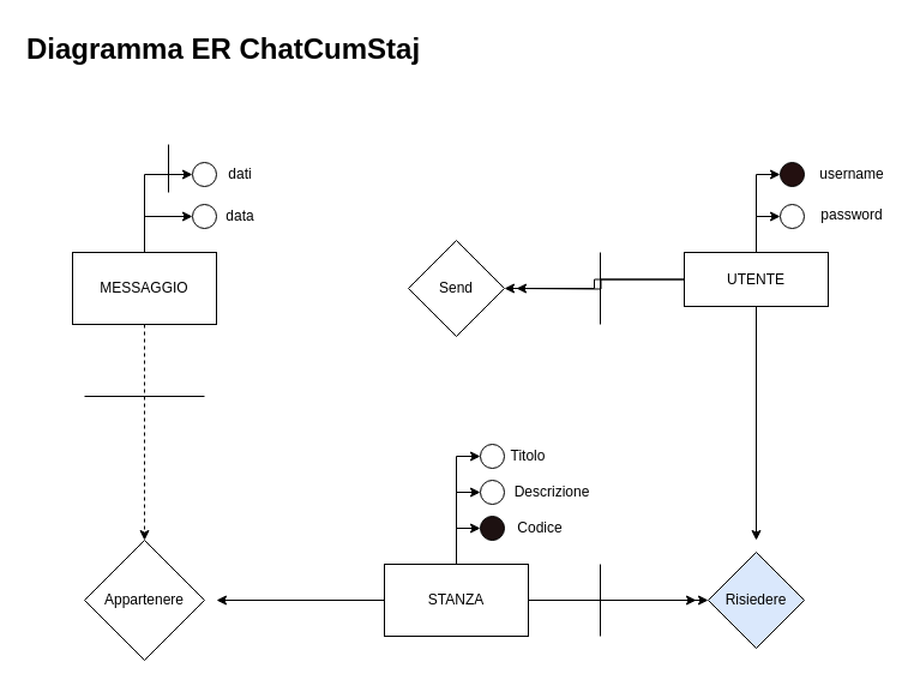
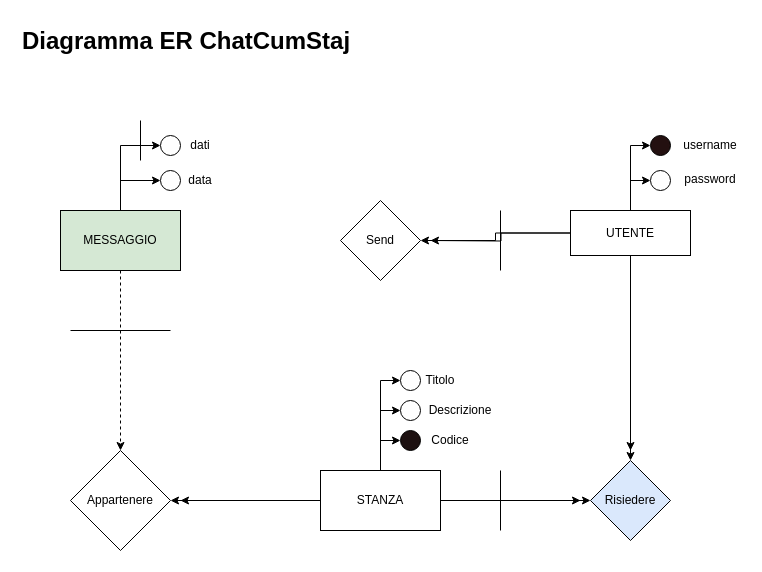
  <mxCell id="0" />
  <mxCell id="1" parent="0" />
  <mxCell id="2" value="&lt;h1 style=&quot;margin-top: 0px;&quot;&gt;Diagramma ER ChatCumStaj&lt;/h1&gt;&lt;p&gt;&lt;br&gt;&lt;/p&gt;" style="text;html=1;whiteSpace=wrap;overflow=hidden;rounded=0;" vertex="1" parent="1"><mxGeometry x="20" y="20" width="360" height="40" as="geometry" /></mxCell>
  <mxCell id="3" style="edgeStyle=orthogonalEdgeStyle;rounded=0;orthogonalLoop=1;jettySize=auto;html=1;entryX=0;entryY=0.5;entryDx=0;entryDy=0;" edge="1" parent="1" source="6" target="7"><mxGeometry relative="1" as="geometry" /></mxCell>
  <mxCell id="4" style="edgeStyle=orthogonalEdgeStyle;rounded=0;orthogonalLoop=1;jettySize=auto;html=1;entryX=0;entryY=0.5;entryDx=0;entryDy=0;" edge="1" parent="1" source="6" target="8"><mxGeometry relative="1" as="geometry" /></mxCell>
  <mxCell id="5" style="edgeStyle=orthogonalEdgeStyle;rounded=0;orthogonalLoop=1;jettySize=auto;html=1;entryX=0.5;entryY=0;entryDx=0;entryDy=0;dashed=1;" edge="1" parent="1" source="6" target="31"><mxGeometry relative="1" as="geometry" /></mxCell>
- <mxCell id="6" value="MESSAGGIO" style="rounded=0;whiteSpace=wrap;html=1;" vertex="1" parent="1"><mxGeometry x="60" y="210" width="120" height="60" as="geometry" /></mxCell>
+ <mxCell id="6" value="MESSAGGIO" style="rounded=0;whiteSpace=wrap;html=1;fillColor=#d5e8d4;" vertex="1" parent="1"><mxGeometry x="60" y="210" width="120" height="60" as="geometry" /></mxCell>
  <mxCell id="7" value="" style="ellipse;whiteSpace=wrap;html=1;aspect=fixed;" vertex="1" parent="1"><mxGeometry x="160" y="135" width="20" height="20" as="geometry" /></mxCell>
  <mxCell id="8" value="" style="ellipse;whiteSpace=wrap;html=1;aspect=fixed;" vertex="1" parent="1"><mxGeometry x="160" y="170" width="20" height="20" as="geometry" /></mxCell>
  <mxCell id="9" value="dati" style="text;html=1;align=center;verticalAlign=middle;whiteSpace=wrap;rounded=0;" vertex="1" parent="1"><mxGeometry x="170" y="130" width="60" height="30" as="geometry" /></mxCell>
  <mxCell id="10" style="edgeStyle=orthogonalEdgeStyle;rounded=0;orthogonalLoop=1;jettySize=auto;html=1;entryX=1;entryY=0.5;entryDx=0;entryDy=0;" edge="1" parent="1" source="16" target="30"><mxGeometry relative="1" as="geometry" /></mxCell>
  <mxCell id="11" style="edgeStyle=orthogonalEdgeStyle;rounded=0;orthogonalLoop=1;jettySize=auto;html=1;" edge="1" parent="1" source="16"><mxGeometry relative="1" as="geometry"><mxPoint x="430" y="240" as="targetPoint" /></mxGeometry></mxCell>
  <mxCell id="12" style="edgeStyle=orthogonalEdgeStyle;rounded=0;orthogonalLoop=1;jettySize=auto;html=1;entryX=0;entryY=0.5;entryDx=0;entryDy=0;" edge="1" parent="1" source="16" target="17"><mxGeometry relative="1" as="geometry" /></mxCell>
  <mxCell id="13" style="edgeStyle=orthogonalEdgeStyle;rounded=0;orthogonalLoop=1;jettySize=auto;html=1;entryX=0;entryY=0.5;entryDx=0;entryDy=0;" edge="1" parent="1" source="16" target="18"><mxGeometry relative="1" as="geometry" /></mxCell>
+ <mxCell id="14" style="edgeStyle=orthogonalEdgeStyle;rounded=0;orthogonalLoop=1;jettySize=auto;html=1;entryX=0.5;entryY=0;entryDx=0;entryDy=0;" edge="1" parent="1" source="16" target="32"><mxGeometry relative="1" as="geometry" /></mxCell>
  <mxCell id="15" style="edgeStyle=orthogonalEdgeStyle;rounded=0;orthogonalLoop=1;jettySize=auto;html=1;" edge="1" parent="1" source="16"><mxGeometry relative="1" as="geometry"><mxPoint x="630" y="450" as="targetPoint" /></mxGeometry></mxCell>
  <mxCell id="16" value="UTENTE" style="rounded=0;whiteSpace=wrap;html=1;" vertex="1" parent="1"><mxGeometry x="570" y="210" width="120" height="45" as="geometry" /></mxCell>
  <mxCell id="17" value="" style="ellipse;whiteSpace=wrap;html=1;aspect=fixed;fillColor=#231010;" vertex="1" parent="1"><mxGeometry x="650" y="135" width="20" height="20" as="geometry" /></mxCell>
  <mxCell id="18" value="" style="ellipse;whiteSpace=wrap;html=1;aspect=fixed;" vertex="1" parent="1"><mxGeometry x="650" y="170" width="20" height="20" as="geometry" /></mxCell>
+ <mxCell id="19" style="edgeStyle=orthogonalEdgeStyle;rounded=0;orthogonalLoop=1;jettySize=auto;html=1;entryX=1;entryY=0.5;entryDx=0;entryDy=0;" edge="1" parent="1" source="26" target="31"><mxGeometry relative="1" as="geometry" /></mxCell>
  <mxCell id="20" style="edgeStyle=orthogonalEdgeStyle;rounded=0;orthogonalLoop=1;jettySize=auto;html=1;" edge="1" parent="1" source="26"><mxGeometry relative="1" as="geometry"><mxPoint x="180" y="500" as="targetPoint" /></mxGeometry></mxCell>
  <mxCell id="21" style="edgeStyle=orthogonalEdgeStyle;rounded=0;orthogonalLoop=1;jettySize=auto;html=1;entryX=0;entryY=0.5;entryDx=0;entryDy=0;" edge="1" parent="1" source="26" target="32"><mxGeometry relative="1" as="geometry" /></mxCell>
  <mxCell id="22" style="edgeStyle=orthogonalEdgeStyle;rounded=0;orthogonalLoop=1;jettySize=auto;html=1;" edge="1" parent="1" source="26"><mxGeometry relative="1" as="geometry"><mxPoint x="580" y="500" as="targetPoint" /></mxGeometry></mxCell>
  <mxCell id="23" style="edgeStyle=orthogonalEdgeStyle;rounded=0;orthogonalLoop=1;jettySize=auto;html=1;entryX=0;entryY=0.5;entryDx=0;entryDy=0;" edge="1" parent="1" source="26" target="27"><mxGeometry relative="1" as="geometry" /></mxCell>
  <mxCell id="24" style="edgeStyle=orthogonalEdgeStyle;rounded=0;orthogonalLoop=1;jettySize=auto;html=1;entryX=0;entryY=0.5;entryDx=0;entryDy=0;" edge="1" parent="1" source="26" target="28"><mxGeometry relative="1" as="geometry" /></mxCell>
  <mxCell id="25" style="edgeStyle=orthogonalEdgeStyle;rounded=0;orthogonalLoop=1;jettySize=auto;html=1;entryX=0;entryY=0.5;entryDx=0;entryDy=0;" edge="1" parent="1" source="26" target="29"><mxGeometry relative="1" as="geometry" /></mxCell>
  <mxCell id="26" value="STANZA" style="rounded=0;whiteSpace=wrap;html=1;" vertex="1" parent="1"><mxGeometry x="320" y="470" width="120" height="60" as="geometry" /></mxCell>
  <mxCell id="27" value="" style="ellipse;whiteSpace=wrap;html=1;aspect=fixed;" vertex="1" parent="1"><mxGeometry x="400" y="370" width="20" height="20" as="geometry" /></mxCell>
  <mxCell id="28" value="" style="ellipse;whiteSpace=wrap;html=1;aspect=fixed;" vertex="1" parent="1"><mxGeometry x="400" y="400" width="20" height="20" as="geometry" /></mxCell>
  <mxCell id="29" value="" style="ellipse;whiteSpace=wrap;html=1;aspect=fixed;fillColor=#1d1111;" vertex="1" parent="1"><mxGeometry x="400" y="430" width="20" height="20" as="geometry" /></mxCell>
  <mxCell id="30" value="Send" style="rhombus;whiteSpace=wrap;html=1;" vertex="1" parent="1"><mxGeometry x="340" y="200" width="80" height="80" as="geometry" /></mxCell>
  <mxCell id="31" value="Appartenere" style="rhombus;whiteSpace=wrap;html=1;" vertex="1" parent="1"><mxGeometry x="70" y="450" width="100" height="100" as="geometry" /></mxCell>
  <mxCell id="32" value="Risiedere" style="rhombus;whiteSpace=wrap;html=1;fillColor=#dae8fc;" vertex="1" parent="1"><mxGeometry x="590" y="460" width="80" height="80" as="geometry" /></mxCell>
  <mxCell id="33" value="data&lt;span style=&quot;color: rgba(0, 0, 0, 0); font-family: monospace; font-size: 0px; text-align: start; text-wrap: nowrap;&quot;&gt;%3CmxGraphModel%3E%3Croot%3E%3CmxCell%20id%3D%220%22%2F%3E%3CmxCell%20id%3D%221%22%20parent%3D%220%22%2F%3E%3CmxCell%20id%3D%222%22%20value%3D%22dati%22%20style%3D%22text%3Bhtml%3D1%3Balign%3Dcenter%3BverticalAlign%3Dmiddle%3BwhiteSpace%3Dwrap%3Brounded%3D0%3B%22%20vertex%3D%221%22%20parent%3D%221%22%3E%3CmxGeometry%20x%3D%22180%22%20y%3D%2290%22%20width%3D%2260%22%20height%3D%2230%22%20as%3D%22geometry%22%2F%3E%3C%2FmxCell%3E%3C%2Froot%3E%3C%2FmxGraphModel%3E&lt;/span&gt;" style="text;html=1;align=center;verticalAlign=middle;whiteSpace=wrap;rounded=0;" vertex="1" parent="1"><mxGeometry x="170" y="165" width="60" height="30" as="geometry" /></mxCell>
  <mxCell id="34" value="username" style="text;html=1;align=center;verticalAlign=middle;whiteSpace=wrap;rounded=0;" vertex="1" parent="1"><mxGeometry x="680" y="130" width="60" height="30" as="geometry" /></mxCell>
  <mxCell id="35" value="" style="endArrow=none;html=1;rounded=0;" edge="1" parent="1"><mxGeometry width="50" height="50" relative="1" as="geometry"><mxPoint x="140" y="160" as="sourcePoint" /><mxPoint x="140" y="120" as="targetPoint" /></mxGeometry></mxCell>
  <mxCell id="36" value="" style="endArrow=none;html=1;rounded=0;" edge="1" parent="1"><mxGeometry width="50" height="50" relative="1" as="geometry"><mxPoint x="500" y="270" as="sourcePoint" /><mxPoint x="500" y="210" as="targetPoint" /></mxGeometry></mxCell>
  <mxCell id="37" value="password" style="text;html=1;align=center;verticalAlign=middle;whiteSpace=wrap;rounded=0;" vertex="1" parent="1"><mxGeometry x="680" y="164" width="60" height="30" as="geometry" /></mxCell>
  <mxCell id="38" value="" style="endArrow=none;html=1;rounded=0;" edge="1" parent="1"><mxGeometry width="50" height="50" relative="1" as="geometry"><mxPoint x="70" y="330" as="sourcePoint" /><mxPoint x="170" y="330" as="targetPoint" /></mxGeometry></mxCell>
  <mxCell id="39" value="" style="endArrow=none;html=1;rounded=0;" edge="1" parent="1"><mxGeometry width="50" height="50" relative="1" as="geometry"><mxPoint x="500" y="530" as="sourcePoint" /><mxPoint x="500" y="470" as="targetPoint" /></mxGeometry></mxCell>
  <mxCell id="40" value="Titolo" style="text;html=1;align=center;verticalAlign=middle;whiteSpace=wrap;rounded=0;" vertex="1" parent="1"><mxGeometry x="410" y="365" width="60" height="30" as="geometry" /></mxCell>
  <mxCell id="41" value="Descrizione" style="text;html=1;align=center;verticalAlign=middle;whiteSpace=wrap;rounded=0;" vertex="1" parent="1"><mxGeometry x="430" y="395" width="60" height="30" as="geometry" /></mxCell>
  <mxCell id="42" value="Codice" style="text;html=1;align=center;verticalAlign=middle;whiteSpace=wrap;rounded=0;" vertex="1" parent="1"><mxGeometry x="420" y="425" width="60" height="30" as="geometry" /></mxCell>
